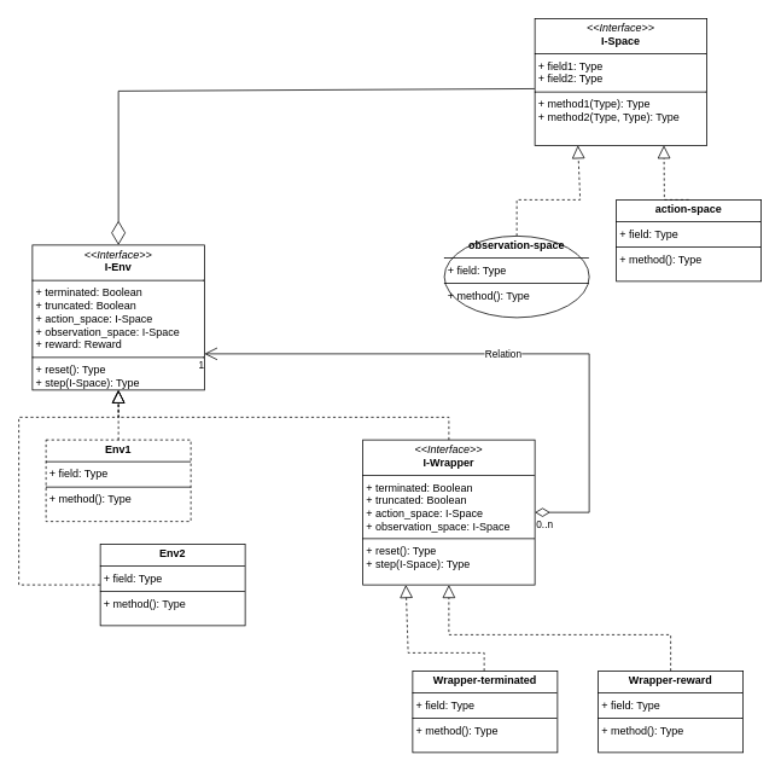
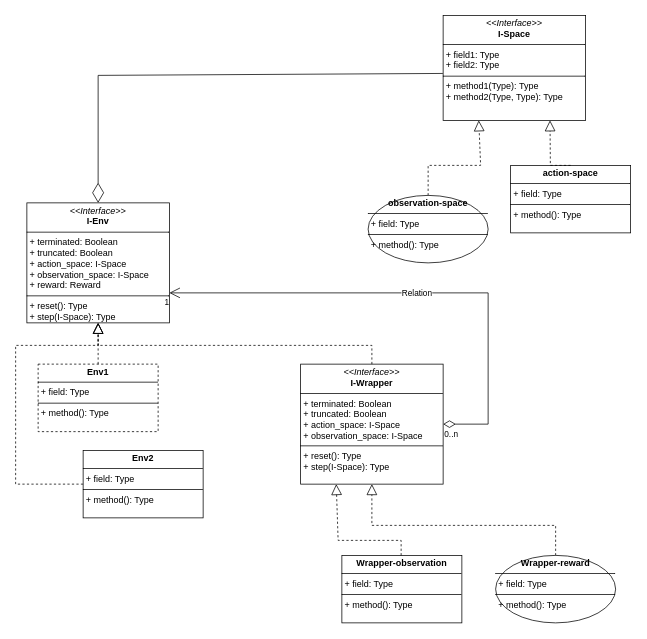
  <mxCell id="0" />
  <mxCell id="1" parent="0" />
  <mxCell id="2" value="&lt;p style=&quot;margin:0px;margin-top:4px;text-align:center;&quot;&gt;&lt;i&gt;&amp;lt;&amp;lt;Interface&amp;gt;&amp;gt;&lt;/i&gt;&lt;br&gt;&lt;b&gt;I-Env&lt;/b&gt;&lt;/p&gt;&lt;hr size=&quot;1&quot; style=&quot;border-style:solid;&quot;&gt;&lt;p style=&quot;margin:0px;margin-left:4px;&quot;&gt;+ terminated: Boolean&lt;br&gt;+ truncated: Boolean&lt;/p&gt;&lt;p style=&quot;margin:0px;margin-left:4px;&quot;&gt;+ action_space: I-Space&lt;/p&gt;&lt;p style=&quot;margin:0px;margin-left:4px;&quot;&gt;+ observation_space: I-Space&lt;br&gt;&lt;/p&gt;&lt;p style=&quot;margin:0px;margin-left:4px;&quot;&gt;+ reward: Reward&lt;/p&gt;&lt;hr size=&quot;1&quot; style=&quot;border-style:solid;&quot;&gt;&lt;p style=&quot;margin:0px;margin-left:4px;&quot;&gt;+ reset(): Type&lt;br&gt;+ step(I-Space): Type&lt;/p&gt;" style="verticalAlign=top;align=left;overflow=fill;html=1;whiteSpace=wrap;" vertex="1" parent="1"><mxGeometry x="35" y="270" width="190" height="160" as="geometry" /></mxCell>
  <mxCell id="3" value="&lt;p style=&quot;margin:0px;margin-top:4px;text-align:center;&quot;&gt;&lt;b&gt;action-space&lt;/b&gt;&lt;/p&gt;&lt;hr size=&quot;1&quot; style=&quot;border-style:solid;&quot;&gt;&lt;p style=&quot;margin:0px;margin-left:4px;&quot;&gt;+ field: Type&lt;/p&gt;&lt;hr size=&quot;1&quot; style=&quot;border-style:solid;&quot;&gt;&lt;p style=&quot;margin:0px;margin-left:4px;&quot;&gt;+ method(): Type&lt;/p&gt;" style="verticalAlign=top;align=left;overflow=fill;html=1;whiteSpace=wrap;" vertex="1" parent="1"><mxGeometry x="680" y="220" width="160" height="90" as="geometry" /></mxCell>
  <mxCell id="4" value="&lt;p style=&quot;margin:0px;margin-top:4px;text-align:center;&quot;&gt;&lt;i&gt;&amp;lt;&amp;lt;Interface&amp;gt;&amp;gt;&lt;/i&gt;&lt;br&gt;&lt;b&gt;I-Space&lt;/b&gt;&lt;/p&gt;&lt;hr size=&quot;1&quot; style=&quot;border-style:solid;&quot;&gt;&lt;p style=&quot;margin:0px;margin-left:4px;&quot;&gt;+ field1: Type&lt;br&gt;+ field2: Type&lt;/p&gt;&lt;hr size=&quot;1&quot; style=&quot;border-style:solid;&quot;&gt;&lt;p style=&quot;margin:0px;margin-left:4px;&quot;&gt;+ method1(Type): Type&lt;br&gt;+ method2(Type, Type): Type&lt;/p&gt;" style="verticalAlign=top;align=left;overflow=fill;html=1;whiteSpace=wrap;" vertex="1" parent="1"><mxGeometry x="590" y="20" width="190" height="140" as="geometry" /></mxCell>
  <mxCell id="5" value="&lt;p style=&quot;margin:0px;margin-top:4px;text-align:center;&quot;&gt;&lt;b&gt;observation-space&lt;/b&gt;&lt;/p&gt;&lt;hr size=&quot;1&quot; style=&quot;border-style:solid;&quot;&gt;&lt;p style=&quot;margin:0px;margin-left:4px;&quot;&gt;+ field: Type&lt;/p&gt;&lt;hr size=&quot;1&quot; style=&quot;border-style:solid;&quot;&gt;&lt;p style=&quot;margin:0px;margin-left:4px;&quot;&gt;+ method(): Type&lt;/p&gt;" style="ellipse;verticalAlign=top;align=left;overflow=fill;html=1;whiteSpace=wrap;" vertex="1" parent="1"><mxGeometry x="490" y="260" width="160" height="90" as="geometry" /></mxCell>
  <mxCell id="6" value="" style="endArrow=block;dashed=1;endFill=0;endSize=12;html=1;rounded=0;exitX=0.5;exitY=0;exitDx=0;exitDy=0;entryX=0.25;entryY=1;entryDx=0;entryDy=0;" edge="1" parent="1" source="5" target="4"><mxGeometry width="160" relative="1" as="geometry"><mxPoint x="540" y="160" as="sourcePoint" /><mxPoint x="700" y="160" as="targetPoint" /><Array as="points"><mxPoint x="570" y="220" /><mxPoint x="640" y="220" /></Array></mxGeometry></mxCell>
  <mxCell id="7" value="" style="endArrow=block;dashed=1;endFill=0;endSize=12;html=1;rounded=0;exitX=0.5;exitY=0;exitDx=0;exitDy=0;entryX=0.75;entryY=1;entryDx=0;entryDy=0;" edge="1" parent="1" source="3" target="4"><mxGeometry width="160" relative="1" as="geometry"><mxPoint x="677" y="260" as="sourcePoint" /><mxPoint x="745" y="160" as="targetPoint" /><Array as="points"><mxPoint x="750" y="220" /><mxPoint x="733" y="220" /></Array></mxGeometry></mxCell>
  <mxCell id="8" value="&lt;p style=&quot;margin:0px;margin-top:4px;text-align:center;&quot;&gt;&lt;b&gt;Env1&lt;/b&gt;&lt;/p&gt;&lt;hr size=&quot;1&quot; style=&quot;border-style:solid;&quot;&gt;&lt;p style=&quot;margin:0px;margin-left:4px;&quot;&gt;+ field: Type&lt;/p&gt;&lt;hr size=&quot;1&quot; style=&quot;border-style:solid;&quot;&gt;&lt;p style=&quot;margin:0px;margin-left:4px;&quot;&gt;+ method(): Type&lt;/p&gt;" style="verticalAlign=top;align=left;overflow=fill;html=1;whiteSpace=wrap;dashed=1;" vertex="1" parent="1"><mxGeometry x="50" y="485" width="160" height="90" as="geometry" /></mxCell>
  <mxCell id="9" value="" style="endArrow=diamondThin;endFill=0;endSize=24;html=1;rounded=0;entryX=0.5;entryY=0;entryDx=0;entryDy=0;exitX=-0.002;exitY=0.553;exitDx=0;exitDy=0;exitPerimeter=0;" edge="1" parent="1" source="4" target="2"><mxGeometry width="160" relative="1" as="geometry"><mxPoint x="340" y="260" as="sourcePoint" /><mxPoint x="500" y="260" as="targetPoint" /><Array as="points"><mxPoint x="130" y="100" /></Array></mxGeometry></mxCell>
  <mxCell id="10" value="" style="endArrow=block;dashed=1;endFill=0;endSize=12;html=1;rounded=0;entryX=0.5;entryY=1;entryDx=0;entryDy=0;exitX=0.5;exitY=0;exitDx=0;exitDy=0;" edge="1" parent="1" source="8" target="2"><mxGeometry width="160" relative="1" as="geometry"><mxPoint x="230" y="470" as="sourcePoint" /><mxPoint x="500" y="400" as="targetPoint" /></mxGeometry></mxCell>
  <mxCell id="11" value="&lt;p style=&quot;margin:0px;margin-top:4px;text-align:center;&quot;&gt;&lt;i&gt;&amp;lt;&amp;lt;Interface&amp;gt;&amp;gt;&lt;/i&gt;&lt;br&gt;&lt;b&gt;I-Wrapper&lt;/b&gt;&lt;/p&gt;&lt;hr size=&quot;1&quot; style=&quot;border-style:solid;&quot;&gt;&lt;p style=&quot;margin:0px;margin-left:4px;&quot;&gt;+ terminated: Boolean&lt;br&gt;+ truncated: Boolean&lt;/p&gt;&lt;p style=&quot;margin:0px;margin-left:4px;&quot;&gt;+ action_space: I-Space&lt;/p&gt;&lt;p style=&quot;margin:0px;margin-left:4px;&quot;&gt;+ observation_space: I-Space&lt;br&gt;&lt;/p&gt;&lt;hr size=&quot;1&quot; style=&quot;border-style:solid;&quot;&gt;&lt;p style=&quot;margin:0px;margin-left:4px;&quot;&gt;+ reset(): Type&lt;br&gt;+ step(I-Space): Type&lt;/p&gt;" style="verticalAlign=top;align=left;overflow=fill;html=1;whiteSpace=wrap;" vertex="1" parent="1"><mxGeometry x="400" y="485" width="190" height="160" as="geometry" /></mxCell>
  <mxCell id="12" value="&lt;p style=&quot;margin:0px;margin-top:4px;text-align:center;&quot;&gt;&lt;b&gt;Env2&lt;/b&gt;&lt;/p&gt;&lt;hr size=&quot;1&quot; style=&quot;border-style:solid;&quot;&gt;&lt;p style=&quot;margin:0px;margin-left:4px;&quot;&gt;+ field: Type&lt;/p&gt;&lt;hr size=&quot;1&quot; style=&quot;border-style:solid;&quot;&gt;&lt;p style=&quot;margin:0px;margin-left:4px;&quot;&gt;+ method(): Type&lt;/p&gt;" style="verticalAlign=top;align=left;overflow=fill;html=1;whiteSpace=wrap;" vertex="1" parent="1"><mxGeometry x="110" y="600" width="160" height="90" as="geometry" /></mxCell>
  <mxCell id="13" value="" style="endArrow=block;dashed=1;endFill=0;endSize=12;html=1;rounded=0;entryX=0.5;entryY=1;entryDx=0;entryDy=0;exitX=0;exitY=0.5;exitDx=0;exitDy=0;" edge="1" parent="1" source="12" target="2"><mxGeometry width="160" relative="1" as="geometry"><mxPoint x="130" y="450" as="sourcePoint" /><mxPoint x="30" y="590" as="targetPoint" /><Array as="points"><mxPoint x="20" y="645" /><mxPoint x="20" y="460" /><mxPoint x="130" y="460" /></Array></mxGeometry></mxCell>
  <mxCell id="14" value="" style="endArrow=block;dashed=1;endFill=0;endSize=12;html=1;rounded=0;exitX=0.5;exitY=0;exitDx=0;exitDy=0;" edge="1" parent="1" source="11"><mxGeometry width="160" relative="1" as="geometry"><mxPoint x="280" y="655" as="sourcePoint" /><mxPoint x="130" y="430" as="targetPoint" /><Array as="points"><mxPoint x="495" y="460" /><mxPoint x="360" y="460" /><mxPoint x="130" y="460" /></Array></mxGeometry></mxCell>
  <mxCell id="15" value="Relation" style="endArrow=open;html=1;endSize=12;startArrow=diamondThin;startSize=14;startFill=0;edgeStyle=orthogonalEdgeStyle;rounded=0;exitX=1;exitY=0.5;exitDx=0;exitDy=0;entryX=1;entryY=0.75;entryDx=0;entryDy=0;" edge="1" parent="1" source="11" target="2"><mxGeometry relative="1" as="geometry"><mxPoint x="320" y="360" as="sourcePoint" /><mxPoint x="300" y="400" as="targetPoint" /><Array as="points"><mxPoint x="650" y="565" /><mxPoint x="650" y="390" /></Array></mxGeometry></mxCell>
  <mxCell id="16" value="0..n" style="edgeLabel;resizable=0;html=1;align=left;verticalAlign=top;" connectable="0" vertex="1" parent="15"><mxGeometry x="-1" relative="1" as="geometry" /></mxCell>
  <mxCell id="17" value="1" style="edgeLabel;resizable=0;html=1;align=right;verticalAlign=top;" connectable="0" vertex="1" parent="15"><mxGeometry x="1" relative="1" as="geometry" /></mxCell>
  <mxCell id="18" value="" style="group" vertex="1" connectable="0" parent="1"><mxGeometry x="495" y="700" width="325" height="130" as="geometry" /></mxCell>
- <mxCell id="19" value="&lt;p style=&quot;margin:0px;margin-top:4px;text-align:center;&quot;&gt;&lt;b&gt;Wrapper-reward&lt;/b&gt;&lt;/p&gt;&lt;hr size=&quot;1&quot; style=&quot;border-style:solid;&quot;&gt;&lt;p style=&quot;margin:0px;margin-left:4px;&quot;&gt;+ field: Type&lt;/p&gt;&lt;hr size=&quot;1&quot; style=&quot;border-style:solid;&quot;&gt;&lt;p style=&quot;margin:0px;margin-left:4px;&quot;&gt;+ method(): Type&lt;/p&gt;" style="verticalAlign=top;align=left;overflow=fill;html=1;whiteSpace=wrap;" vertex="1" parent="18"><mxGeometry x="165" y="40" width="160" height="90" as="geometry" /></mxCell>
+ <mxCell id="19" value="&lt;p style=&quot;margin:0px;margin-top:4px;text-align:center;&quot;&gt;&lt;b&gt;Wrapper-reward&lt;/b&gt;&lt;/p&gt;&lt;hr size=&quot;1&quot; style=&quot;border-style:solid;&quot;&gt;&lt;p style=&quot;margin:0px;margin-left:4px;&quot;&gt;+ field: Type&lt;/p&gt;&lt;hr size=&quot;1&quot; style=&quot;border-style:solid;&quot;&gt;&lt;p style=&quot;margin:0px;margin-left:4px;&quot;&gt;+ method(): Type&lt;/p&gt;" style="ellipse;verticalAlign=top;align=left;overflow=fill;html=1;whiteSpace=wrap;" vertex="1" parent="18"><mxGeometry x="165" y="40" width="160" height="90" as="geometry" /></mxCell>
  <mxCell id="20" value="" style="endArrow=block;dashed=1;endFill=0;endSize=12;html=1;rounded=0;entryX=0.5;entryY=1;entryDx=0;entryDy=0;exitX=0.5;exitY=0;exitDx=0;exitDy=0;" edge="1" parent="18" source="19" target="11"><mxGeometry width="160" relative="1" as="geometry"><mxPoint x="-175" as="sourcePoint" /><mxPoint x="-15" as="targetPoint" /><Array as="points"><mxPoint x="245" /><mxPoint /></Array></mxGeometry></mxCell>
- <mxCell id="21" value="&lt;p style=&quot;margin:0px;margin-top:4px;text-align:center;&quot;&gt;&lt;b&gt;Wrapper-terminated&lt;/b&gt;&lt;/p&gt;&lt;hr size=&quot;1&quot; style=&quot;border-style:solid;&quot;&gt;&lt;p style=&quot;margin:0px;margin-left:4px;&quot;&gt;+ field: Type&lt;/p&gt;&lt;hr size=&quot;1&quot; style=&quot;border-style:solid;&quot;&gt;&lt;p style=&quot;margin:0px;margin-left:4px;&quot;&gt;+ method(): Type&lt;/p&gt;" style="verticalAlign=top;align=left;overflow=fill;html=1;whiteSpace=wrap;" vertex="1" parent="1"><mxGeometry x="455" y="740" width="160" height="90" as="geometry" /></mxCell>
+ <mxCell id="21" value="&lt;p style=&quot;margin:0px;margin-top:4px;text-align:center;&quot;&gt;&lt;b&gt;Wrapper-observation&lt;/b&gt;&lt;/p&gt;&lt;hr size=&quot;1&quot; style=&quot;border-style:solid;&quot;&gt;&lt;p style=&quot;margin:0px;margin-left:4px;&quot;&gt;+ field: Type&lt;/p&gt;&lt;hr size=&quot;1&quot; style=&quot;border-style:solid;&quot;&gt;&lt;p style=&quot;margin:0px;margin-left:4px;&quot;&gt;+ method(): Type&lt;/p&gt;" style="verticalAlign=top;align=left;overflow=fill;html=1;whiteSpace=wrap;" vertex="1" parent="1"><mxGeometry x="455" y="740" width="160" height="90" as="geometry" /></mxCell>
  <mxCell id="22" value="" style="endArrow=block;dashed=1;endFill=0;endSize=12;html=1;rounded=0;exitX=0.5;exitY=0;exitDx=0;exitDy=0;entryX=0.25;entryY=1;entryDx=0;entryDy=0;" edge="1" parent="1" target="11"><mxGeometry width="160" relative="1" as="geometry"><mxPoint x="534" y="740" as="sourcePoint" /><mxPoint x="500" y="645" as="targetPoint" /><Array as="points"><mxPoint x="534" y="720" /><mxPoint x="450" y="720" /></Array></mxGeometry></mxCell>
